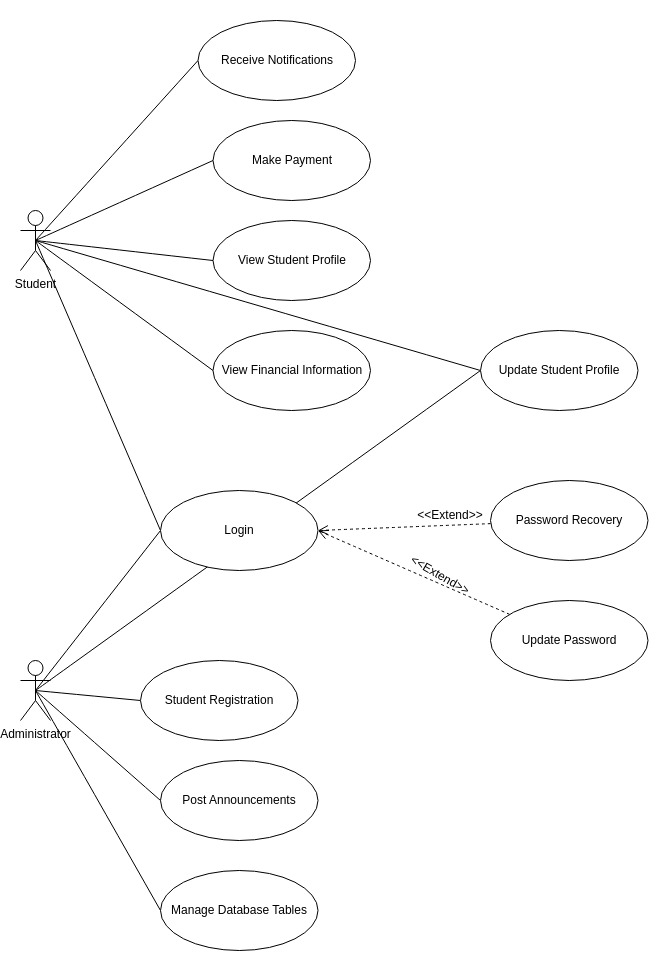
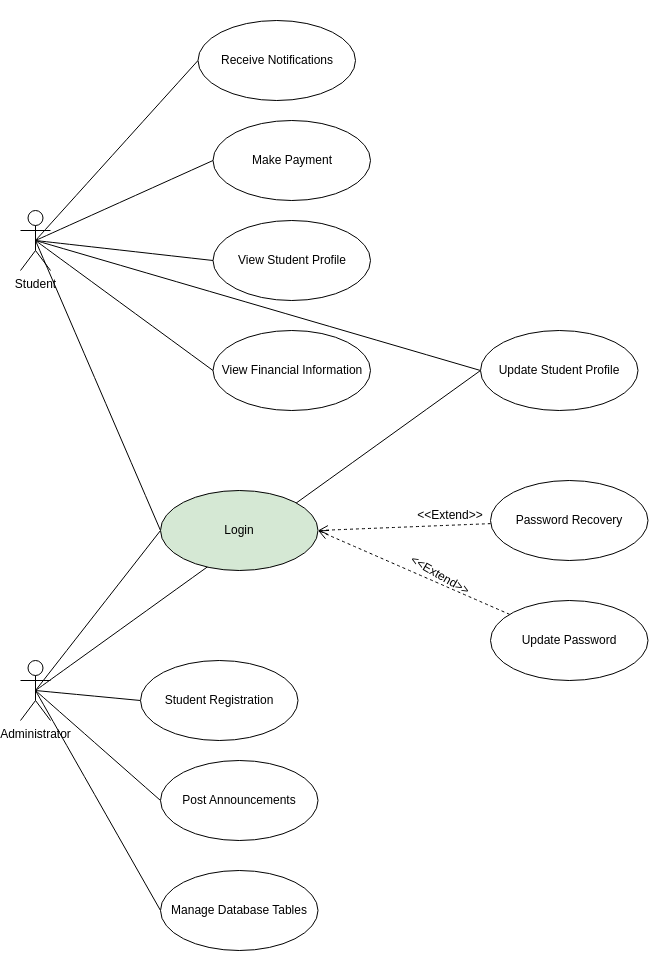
  <mxCell id="0" />
  <mxCell id="1" parent="0" />
  <mxCell id="2" style="edgeStyle=none;curved=1;rounded=0;orthogonalLoop=1;jettySize=auto;html=1;entryX=0;entryY=0.5;entryDx=0;entryDy=0;fontSize=12;startSize=8;endSize=8;endArrow=none;endFill=0;exitX=0.5;exitY=0.5;exitDx=0;exitDy=0;exitPerimeter=0;" edge="1" parent="1" source="8" target="15"><mxGeometry relative="1" as="geometry"><mxPoint x="35" y="240" as="sourcePoint" /></mxGeometry></mxCell>
  <mxCell id="3" style="edgeStyle=none;curved=1;rounded=0;orthogonalLoop=1;jettySize=auto;html=1;entryX=0;entryY=0.5;entryDx=0;entryDy=0;fontSize=12;startSize=8;endSize=8;endArrow=none;endFill=0;exitX=0.5;exitY=0.5;exitDx=0;exitDy=0;exitPerimeter=0;" edge="1" parent="1" source="8" target="16"><mxGeometry relative="1" as="geometry"><mxPoint x="220" y="230" as="targetPoint" /></mxGeometry></mxCell>
  <mxCell id="4" style="edgeStyle=none;curved=1;rounded=0;orthogonalLoop=1;jettySize=auto;html=1;entryX=0;entryY=0.5;entryDx=0;entryDy=0;fontSize=12;startSize=8;endSize=8;endArrow=none;endFill=0;exitX=0.5;exitY=0.5;exitDx=0;exitDy=0;exitPerimeter=0;" edge="1" parent="1" source="8" target="17"><mxGeometry relative="1" as="geometry" /></mxCell>
  <mxCell id="5" style="edgeStyle=none;curved=1;rounded=0;orthogonalLoop=1;jettySize=auto;html=1;exitX=0.5;exitY=0.5;exitDx=0;exitDy=0;exitPerimeter=0;entryX=0;entryY=0.5;entryDx=0;entryDy=0;fontSize=12;startSize=8;endSize=8;endArrow=none;endFill=0;" edge="1" parent="1" source="8" target="18"><mxGeometry relative="1" as="geometry" /></mxCell>
  <mxCell id="6" style="edgeStyle=none;curved=1;rounded=0;orthogonalLoop=1;jettySize=auto;html=1;exitX=0.5;exitY=0.5;exitDx=0;exitDy=0;exitPerimeter=0;entryX=0;entryY=0.5;entryDx=0;entryDy=0;fontSize=12;startSize=8;endSize=8;endArrow=none;endFill=0;" edge="1" parent="1" source="8" target="19"><mxGeometry relative="1" as="geometry" /></mxCell>
  <mxCell id="7" style="edgeStyle=none;curved=1;rounded=0;orthogonalLoop=1;jettySize=auto;html=1;exitX=0.5;exitY=0.5;exitDx=0;exitDy=0;exitPerimeter=0;entryX=0;entryY=0.5;entryDx=0;entryDy=0;fontSize=12;startSize=8;endSize=8;endArrow=none;endFill=0;" edge="1" parent="1" source="8" target="28"><mxGeometry relative="1" as="geometry" /></mxCell>
  <mxCell id="8" value="Student" style="shape=umlActor;verticalLabelPosition=bottom;verticalAlign=top;html=1;outlineConnect=0;" vertex="1" parent="1"><mxGeometry x="20" y="210" width="30" height="60" as="geometry" /></mxCell>
  <mxCell id="9" style="edgeStyle=none;curved=1;rounded=0;orthogonalLoop=1;jettySize=auto;html=1;exitX=0.5;exitY=0.5;exitDx=0;exitDy=0;exitPerimeter=0;entryX=0;entryY=0.5;entryDx=0;entryDy=0;fontSize=12;startSize=8;endSize=8;endArrow=none;endFill=0;" edge="1" parent="1" source="14" target="19"><mxGeometry relative="1" as="geometry" /></mxCell>
  <mxCell id="10" style="edgeStyle=none;curved=1;rounded=0;orthogonalLoop=1;jettySize=auto;html=1;exitX=0.5;exitY=0.5;exitDx=0;exitDy=0;exitPerimeter=0;entryX=0;entryY=0.5;entryDx=0;entryDy=0;fontSize=12;startSize=8;endSize=8;endArrow=none;endFill=0;" edge="1" parent="1" source="14" target="28"><mxGeometry relative="1" as="geometry" /></mxCell>
  <mxCell id="11" style="edgeStyle=none;curved=1;rounded=0;orthogonalLoop=1;jettySize=auto;html=1;exitX=0.5;exitY=0.5;exitDx=0;exitDy=0;exitPerimeter=0;entryX=0;entryY=0.5;entryDx=0;entryDy=0;fontSize=12;startSize=8;endSize=8;endArrow=none;endFill=0;" edge="1" parent="1" source="14" target="26"><mxGeometry relative="1" as="geometry" /></mxCell>
  <mxCell id="12" style="edgeStyle=none;curved=1;rounded=0;orthogonalLoop=1;jettySize=auto;html=1;exitX=0.5;exitY=0.5;exitDx=0;exitDy=0;exitPerimeter=0;entryX=0;entryY=0.5;entryDx=0;entryDy=0;fontSize=12;startSize=8;endSize=8;endArrow=none;endFill=0;" edge="1" parent="1" source="14" target="27"><mxGeometry relative="1" as="geometry" /></mxCell>
  <mxCell id="13" style="edgeStyle=none;curved=1;rounded=0;orthogonalLoop=1;jettySize=auto;html=1;exitX=0.5;exitY=0.5;exitDx=0;exitDy=0;exitPerimeter=0;entryX=0;entryY=0.5;entryDx=0;entryDy=0;fontSize=12;startSize=8;endSize=8;endArrow=none;endFill=0;" edge="1" parent="1" source="14" target="29"><mxGeometry relative="1" as="geometry" /></mxCell>
  <mxCell id="14" value="Administrator" style="shape=umlActor;verticalLabelPosition=bottom;verticalAlign=top;html=1;outlineConnect=0;" vertex="1" parent="1"><mxGeometry x="20" y="660" width="30" height="60" as="geometry" /></mxCell>
  <mxCell id="15" value="Receive Notifications" style="ellipse;whiteSpace=wrap;html=1;" vertex="1" parent="1"><mxGeometry x="197.5" y="20" width="157.5" height="80" as="geometry" /></mxCell>
  <mxCell id="16" value="Make Payment" style="ellipse;whiteSpace=wrap;html=1;" vertex="1" parent="1"><mxGeometry x="212.5" y="120" width="157.5" height="80" as="geometry" /></mxCell>
  <mxCell id="17" value="View Student Profile" style="ellipse;whiteSpace=wrap;html=1;" vertex="1" parent="1"><mxGeometry x="212.5" y="220" width="157.5" height="80" as="geometry" /></mxCell>
  <mxCell id="18" value="View Financial Information" style="ellipse;whiteSpace=wrap;html=1;" vertex="1" parent="1"><mxGeometry x="212.5" y="330" width="157.5" height="80" as="geometry" /></mxCell>
- <mxCell id="19" value="Login" style="ellipse;whiteSpace=wrap;html=1;" vertex="1" parent="1"><mxGeometry x="160" y="490" width="157.5" height="80" as="geometry" /></mxCell>
+ <mxCell id="19" value="Login" style="ellipse;whiteSpace=wrap;html=1;fillColor=#d5e8d4;" vertex="1" parent="1"><mxGeometry x="160" y="490" width="157.5" height="80" as="geometry" /></mxCell>
  <mxCell id="20" style="edgeStyle=none;curved=1;rounded=0;orthogonalLoop=1;jettySize=auto;html=1;entryX=1;entryY=0.5;entryDx=0;entryDy=0;fontSize=12;startSize=8;endSize=8;dashed=1;endArrow=open;endFill=0;" edge="1" parent="1" source="21" target="19"><mxGeometry relative="1" as="geometry" /></mxCell>
  <mxCell id="21" value="Password Recovery" style="ellipse;whiteSpace=wrap;html=1;" vertex="1" parent="1"><mxGeometry x="490" y="480" width="157.5" height="80" as="geometry" /></mxCell>
  <mxCell id="22" style="edgeStyle=none;curved=1;rounded=0;orthogonalLoop=1;jettySize=auto;html=1;entryX=1;entryY=0.5;entryDx=0;entryDy=0;fontSize=12;startSize=8;endSize=8;dashed=1;endArrow=open;endFill=0;" edge="1" parent="1" source="23" target="19"><mxGeometry relative="1" as="geometry" /></mxCell>
  <mxCell id="23" value="Update Password" style="ellipse;whiteSpace=wrap;html=1;" vertex="1" parent="1"><mxGeometry x="490" y="600" width="157.5" height="80" as="geometry" /></mxCell>
  <mxCell id="24" value="&amp;lt;&amp;lt;Extend&amp;gt;&amp;gt;" style="text;html=1;whiteSpace=wrap;strokeColor=none;fillColor=none;align=center;verticalAlign=middle;rounded=0;rotation=0;" vertex="1" parent="1"><mxGeometry x="420" y="500" width="60" height="30" as="geometry" /></mxCell>
  <mxCell id="25" value="&amp;lt;&amp;lt;Extend&amp;gt;&amp;gt;" style="text;html=1;whiteSpace=wrap;strokeColor=none;fillColor=none;align=center;verticalAlign=middle;rounded=0;rotation=30;" vertex="1" parent="1"><mxGeometry x="410.001" y="559.996" width="60" height="30" as="geometry" /></mxCell>
  <mxCell id="26" value="Student Registration" style="ellipse;whiteSpace=wrap;html=1;" vertex="1" parent="1"><mxGeometry x="140" y="660" width="157.5" height="80" as="geometry" /></mxCell>
  <mxCell id="27" value="Manage Database Tables" style="ellipse;whiteSpace=wrap;html=1;" vertex="1" parent="1"><mxGeometry x="160" y="870" width="157.5" height="80" as="geometry" /></mxCell>
  <mxCell id="28" value="Update Student Profile" style="ellipse;whiteSpace=wrap;html=1;" vertex="1" parent="1"><mxGeometry x="480" y="330" width="157.5" height="80" as="geometry" /></mxCell>
  <mxCell id="29" value="Post Announcements" style="ellipse;whiteSpace=wrap;html=1;" vertex="1" parent="1"><mxGeometry x="160" y="760" width="157.5" height="80" as="geometry" /></mxCell>
